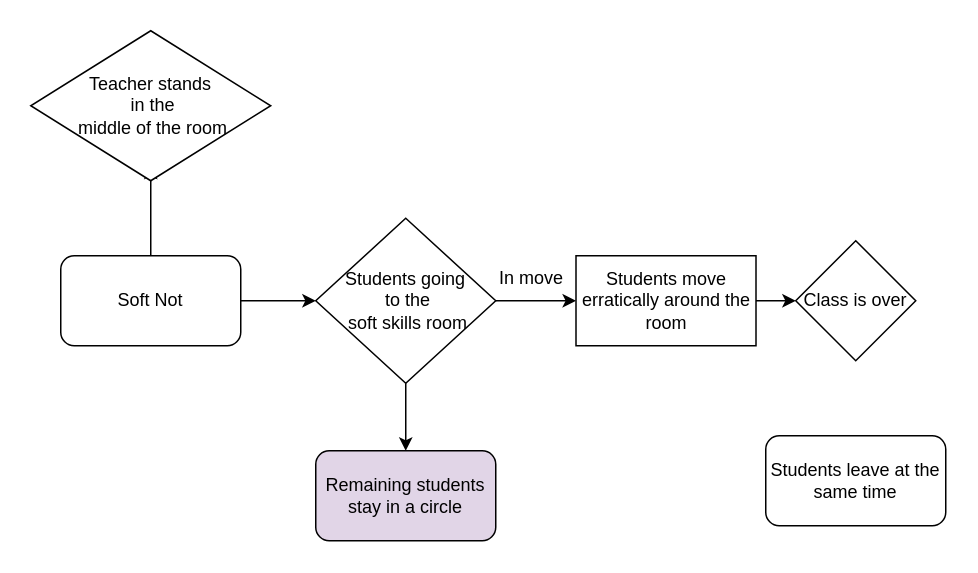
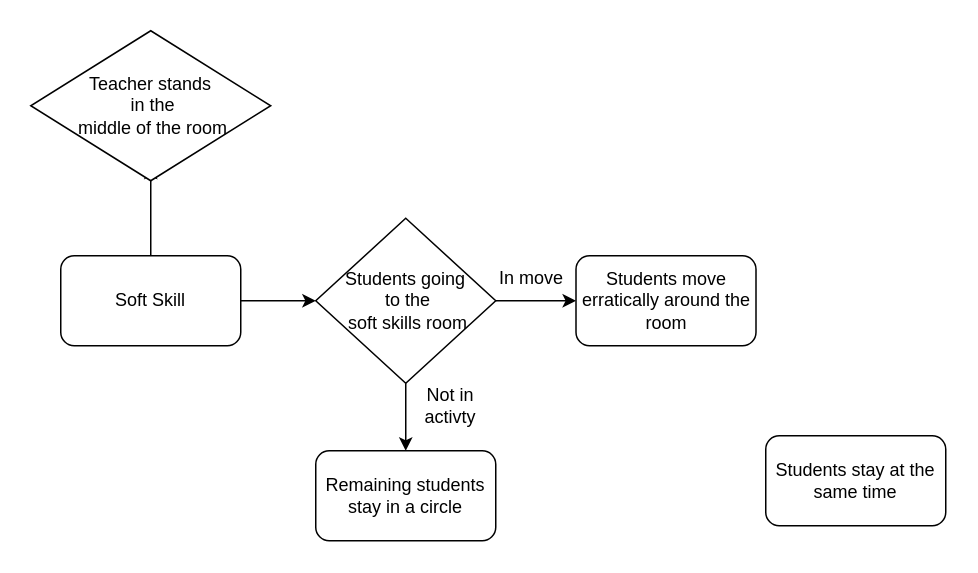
  <mxCell id="0" />
  <mxCell id="1" parent="0" />
  <mxCell id="2" style="edgeStyle=orthogonalEdgeStyle;curved=0;rounded=1;sketch=0;orthogonalLoop=1;jettySize=auto;html=1;entryX=0;entryY=0.5;entryDx=0;entryDy=0;" parent="1" source="4" target="7" edge="1"><mxGeometry relative="1" as="geometry" /></mxCell>
  <mxCell id="3" style="edgeStyle=orthogonalEdgeStyle;curved=0;rounded=1;sketch=0;orthogonalLoop=1;jettySize=auto;html=1;" parent="1" source="4" edge="1"><mxGeometry relative="1" as="geometry"><mxPoint x="100" y="110" as="targetPoint" /></mxGeometry></mxCell>
- <mxCell id="4" value="Soft Not" style="rounded=1;whiteSpace=wrap;html=1;sketch=0;" parent="1" vertex="1"><mxGeometry x="40" y="170" width="120" height="60" as="geometry" /></mxCell>
+ <mxCell id="4" value="Soft Skill" style="rounded=1;whiteSpace=wrap;html=1;sketch=0;" parent="1" vertex="1"><mxGeometry x="40" y="170" width="120" height="60" as="geometry" /></mxCell>
  <mxCell id="5" style="edgeStyle=orthogonalEdgeStyle;curved=0;rounded=1;sketch=0;orthogonalLoop=1;jettySize=auto;html=1;" parent="1" source="7" edge="1"><mxGeometry relative="1" as="geometry"><mxPoint x="270" y="300" as="targetPoint" /></mxGeometry></mxCell>
  <mxCell id="6" style="edgeStyle=orthogonalEdgeStyle;curved=0;rounded=1;sketch=0;orthogonalLoop=1;jettySize=auto;html=1;entryX=0;entryY=0.5;entryDx=0;entryDy=0;" parent="1" source="7" target="13" edge="1"><mxGeometry relative="1" as="geometry" /></mxCell>
  <mxCell id="7" value="Students going&lt;br&gt;&amp;nbsp;to the&lt;br&gt;&amp;nbsp;soft skills room" style="rhombus;whiteSpace=wrap;html=1;rounded=0;sketch=0;" parent="1" vertex="1"><mxGeometry x="210" y="145" width="120" height="110" as="geometry" /></mxCell>
  <mxCell id="8" value="&lt;span&gt;Teacher stands&lt;br&gt;&amp;nbsp;in the&lt;br&gt;&amp;nbsp;middle of the room&lt;/span&gt;" style="rhombus;whiteSpace=wrap;html=1;rounded=0;sketch=0;" parent="1" vertex="1"><mxGeometry x="20" y="20" width="160" height="100" as="geometry" /></mxCell>
  <mxCell id="9" value="In move" style="text;html=1;strokeColor=none;fillColor=none;align=center;verticalAlign=middle;whiteSpace=wrap;rounded=0;sketch=0;" parent="1" vertex="1"><mxGeometry x="323.5" y="170" width="60" height="30" as="geometry" /></mxCell>
- <mxCell id="11" value="Remaining students stay in a circle" style="rounded=1;whiteSpace=wrap;html=1;sketch=0;fillColor=#e1d5e7;" parent="1" vertex="1"><mxGeometry x="210" y="300" width="120" height="60" as="geometry" /></mxCell>
- <mxCell id="12" style="edgeStyle=orthogonalEdgeStyle;curved=0;rounded=1;sketch=0;orthogonalLoop=1;jettySize=auto;html=1;entryX=0;entryY=0.5;entryDx=0;entryDy=0;" parent="1" source="13" target="14" edge="1"><mxGeometry relative="1" as="geometry" /></mxCell>
- <mxCell id="13" value="Students move erratically around the room" style="whiteSpace=wrap;html=1;sketch=0;rounded=0;" parent="1" vertex="1"><mxGeometry x="383.5" y="170" width="120" height="60" as="geometry" /></mxCell>
- <mxCell id="14" value="Class is over" style="rhombus;whiteSpace=wrap;html=1;rounded=0;sketch=0;" parent="1" vertex="1"><mxGeometry x="530" y="160" width="80" height="80" as="geometry" /></mxCell>
- <mxCell id="15" value="Students leave at the same time" style="rounded=1;whiteSpace=wrap;html=1;sketch=0;" parent="1" vertex="1"><mxGeometry x="510" y="290" width="120" height="60" as="geometry" /></mxCell>
+ <mxCell id="10" value="Not in activty" style="text;html=1;strokeColor=none;fillColor=none;align=center;verticalAlign=middle;whiteSpace=wrap;rounded=0;sketch=0;" parent="1" vertex="1"><mxGeometry x="270" y="255" width="60" height="30" as="geometry" /></mxCell>
+ <mxCell id="11" value="Remaining students stay in a circle" style="rounded=1;whiteSpace=wrap;html=1;sketch=0;" parent="1" vertex="1"><mxGeometry x="210" y="300" width="120" height="60" as="geometry" /></mxCell>
+ <mxCell id="13" value="Students move erratically around the room" style="rounded=1;whiteSpace=wrap;html=1;sketch=0;" parent="1" vertex="1"><mxGeometry x="383.5" y="170" width="120" height="60" as="geometry" /></mxCell>
+ <mxCell id="15" value="Students stay at the same time" style="rounded=1;whiteSpace=wrap;html=1;sketch=0;" parent="1" vertex="1"><mxGeometry x="510" y="290" width="120" height="60" as="geometry" /></mxCell>
